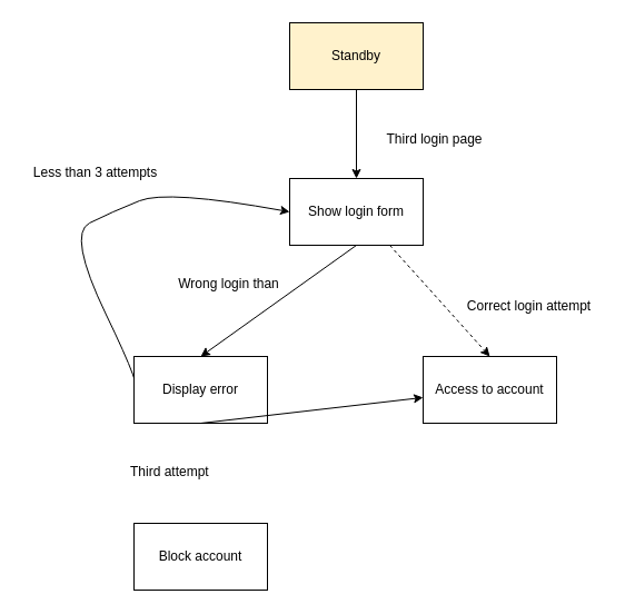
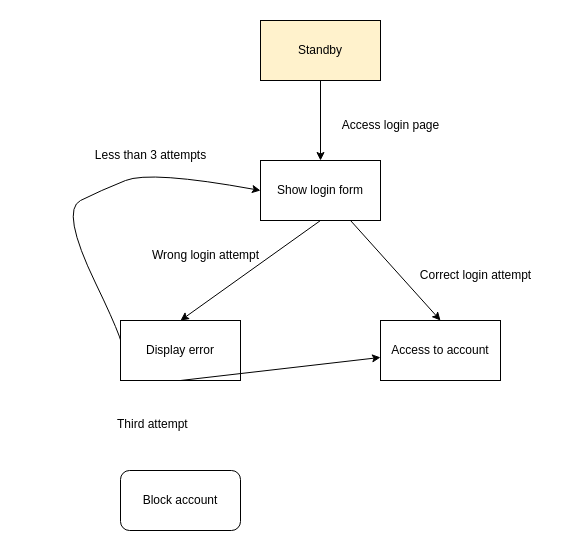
  <mxCell id="0" />
  <mxCell id="1" parent="0" />
  <mxCell id="2" value="Standby" style="rounded=0;whiteSpace=wrap;html=1;fillColor=#fff2cc;" vertex="1" parent="1"><mxGeometry x="260" y="20" width="120" height="60" as="geometry" /></mxCell>
  <mxCell id="3" value="Show login form" style="rounded=0;whiteSpace=wrap;html=1;" vertex="1" parent="1"><mxGeometry x="260" y="160" width="120" height="60" as="geometry" /></mxCell>
  <mxCell id="4" value="" style="endArrow=classic;html=1;exitX=0.5;exitY=1;exitDx=0;exitDy=0;entryX=0.5;entryY=0;entryDx=0;entryDy=0;" edge="1" parent="1" source="2" target="3"><mxGeometry width="50" height="50" relative="1" as="geometry"><mxPoint x="300" y="70" as="sourcePoint" /><mxPoint x="350" y="20" as="targetPoint" /></mxGeometry></mxCell>
  <mxCell id="5" value="" style="curved=1;endArrow=classic;html=1;entryX=0;entryY=0.5;entryDx=0;entryDy=0;" edge="1" parent="1" target="3"><mxGeometry width="50" height="50" relative="1" as="geometry"><mxPoint x="120" y="350" as="sourcePoint" /><mxPoint x="0" y="140" as="targetPoint" /><Array as="points"><mxPoint x="130" y="355" /><mxPoint x="60" y="210" /><mxPoint x="100" y="190" /><mxPoint x="150" y="170" /></Array></mxGeometry></mxCell>
  <mxCell id="6" value="&lt;span style=&quot;color: rgb(0, 0, 0); text-wrap-mode: nowrap;&quot;&gt;Display error&lt;/span&gt;" style="rounded=0;whiteSpace=wrap;html=1;" vertex="1" parent="1"><mxGeometry x="120" y="320" width="120" height="60" as="geometry" /></mxCell>
- <mxCell id="7" value="Less than 3 attempts" style="text;html=1;align=center;verticalAlign=middle;resizable=0;points=[];autosize=1;strokeColor=none;fillColor=none;" vertex="1" parent="1"><mxGeometry x="20" y="140" width="130" height="30" as="geometry" /></mxCell>
+ <mxCell id="7" value="Less than 3 attempts" style="text;html=1;align=center;verticalAlign=middle;resizable=0;points=[];autosize=1;strokeColor=none;fillColor=none;" vertex="1" parent="1"><mxGeometry x="85" y="140" width="130" height="30" as="geometry" /></mxCell>
  <mxCell id="8" value="" style="endArrow=classic;html=1;exitX=0.5;exitY=1;exitDx=0;exitDy=0;entryX=0.5;entryY=0;entryDx=0;entryDy=0;" edge="1" parent="1" source="3" target="6"><mxGeometry width="50" height="50" relative="1" as="geometry"><mxPoint x="290" y="290" as="sourcePoint" /><mxPoint x="290" y="370" as="targetPoint" /></mxGeometry></mxCell>
- <mxCell id="9" value="Wrong login than" style="text;html=1;align=center;verticalAlign=middle;resizable=0;points=[];autosize=1;strokeColor=none;fillColor=none;" vertex="1" parent="1"><mxGeometry x="140" y="240" width="130" height="30" as="geometry" /></mxCell>
- <mxCell id="10" value="&lt;span style=&quot;color: rgb(0, 0, 0); text-wrap-mode: nowrap;&quot;&gt;Block account&lt;/span&gt;" style="rounded=0;whiteSpace=wrap;html=1;" vertex="1" parent="1"><mxGeometry x="120" y="470" width="120" height="60" as="geometry" /></mxCell>
+ <mxCell id="9" value="Wrong login attempt" style="text;html=1;align=center;verticalAlign=middle;resizable=0;points=[];autosize=1;strokeColor=none;fillColor=none;" vertex="1" parent="1"><mxGeometry x="140" y="240" width="130" height="30" as="geometry" /></mxCell>
+ <mxCell id="10" value="&lt;span style=&quot;color: rgb(0, 0, 0); text-wrap-mode: nowrap;&quot;&gt;Block account&lt;/span&gt;" style="whiteSpace=wrap;html=1;rounded=1;" vertex="1" parent="1"><mxGeometry x="120" y="470" width="120" height="60" as="geometry" /></mxCell>
  <mxCell id="11" value="" style="endArrow=classic;html=1;exitX=0.5;exitY=1;exitDx=0;exitDy=0;" edge="1" parent="1" source="6" target="13"><mxGeometry width="50" height="50" relative="1" as="geometry"><mxPoint x="330" y="230" as="sourcePoint" /><mxPoint x="190" y="330" as="targetPoint" /></mxGeometry></mxCell>
  <mxCell id="12" value="&lt;div style=&quot;text-align: center;&quot;&gt;&lt;span style=&quot;background-color: transparent; text-wrap-mode: nowrap;&quot;&gt;Third attempt&lt;/span&gt;&lt;/div&gt;" style="text;whiteSpace=wrap;html=1;" vertex="1" parent="1"><mxGeometry x="115" y="410" width="80" height="30" as="geometry" /></mxCell>
  <mxCell id="13" value="Access to account" style="rounded=0;whiteSpace=wrap;html=1;" vertex="1" parent="1"><mxGeometry x="380" y="320" width="120" height="60" as="geometry" /></mxCell>
- <mxCell id="14" value="" style="endArrow=classic;html=1;exitX=0.75;exitY=1;exitDx=0;exitDy=0;entryX=0.5;entryY=0;entryDx=0;entryDy=0;dashed=1;" edge="1" parent="1" source="3" target="13"><mxGeometry width="50" height="50" relative="1" as="geometry"><mxPoint x="360" y="340" as="sourcePoint" /><mxPoint x="410" y="290" as="targetPoint" /></mxGeometry></mxCell>
+ <mxCell id="14" value="" style="endArrow=classic;html=1;exitX=0.75;exitY=1;exitDx=0;exitDy=0;entryX=0.5;entryY=0;entryDx=0;entryDy=0;" edge="1" parent="1" source="3" target="13"><mxGeometry width="50" height="50" relative="1" as="geometry"><mxPoint x="360" y="340" as="sourcePoint" /><mxPoint x="410" y="290" as="targetPoint" /></mxGeometry></mxCell>
  <mxCell id="15" value="Correct login attempt" style="text;html=1;align=center;verticalAlign=middle;resizable=0;points=[];autosize=1;strokeColor=none;fillColor=none;" vertex="1" parent="1"><mxGeometry x="410" y="260" width="130" height="30" as="geometry" /></mxCell>
- <mxCell id="16" value="Third login page" style="text;html=1;align=center;verticalAlign=middle;resizable=0;points=[];autosize=1;strokeColor=none;fillColor=none;" vertex="1" parent="1"><mxGeometry x="330" y="110" width="120" height="30" as="geometry" /></mxCell>
+ <mxCell id="16" value="Access login page" style="text;html=1;align=center;verticalAlign=middle;resizable=0;points=[];autosize=1;strokeColor=none;fillColor=none;" vertex="1" parent="1"><mxGeometry x="330" y="110" width="120" height="30" as="geometry" /></mxCell>
